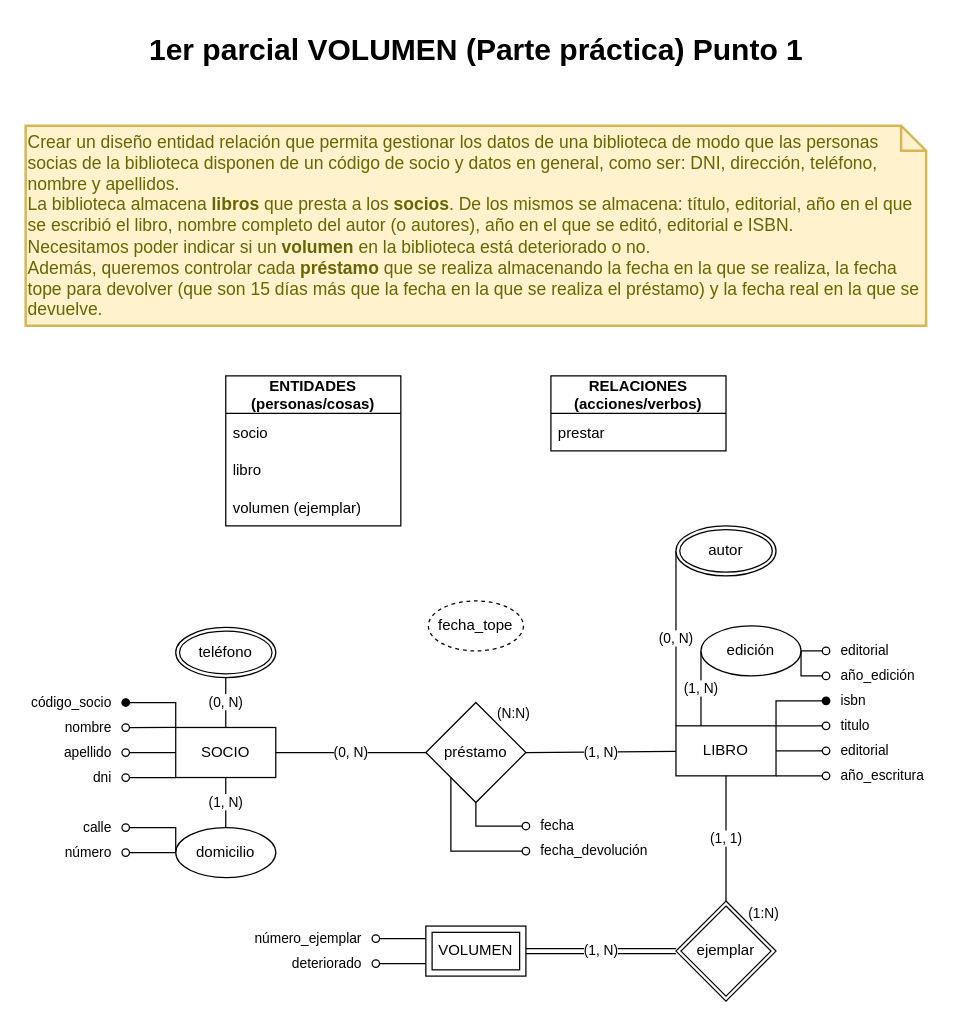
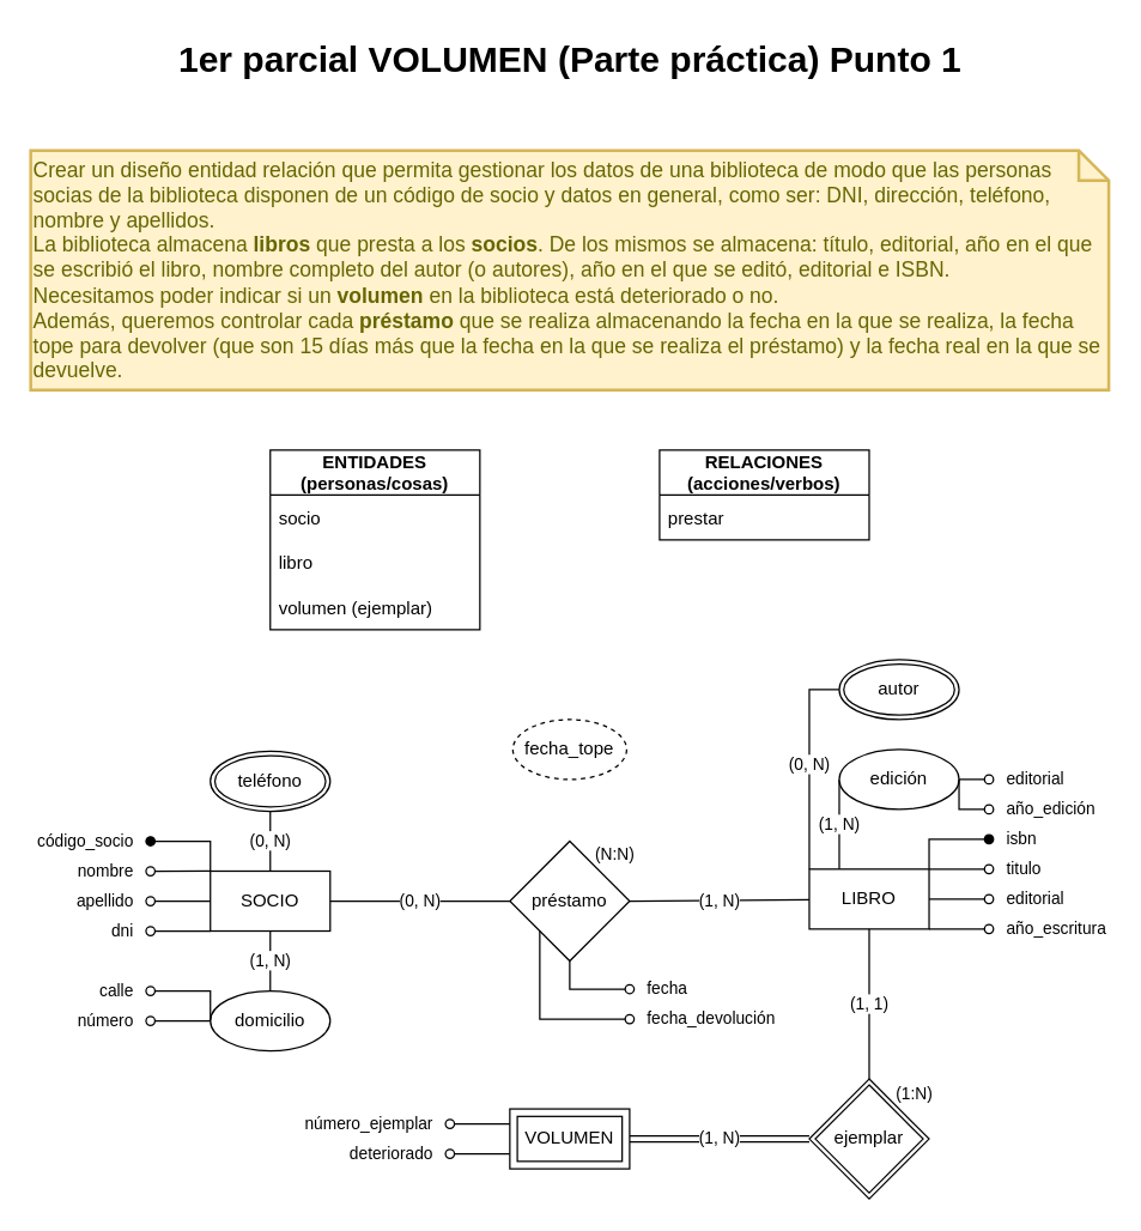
  <mxCell id="0" />
  <mxCell id="1" parent="0" />
  <mxCell id="2" value="&lt;div&gt;Crear un diseño entidad relación que permita gestionar los datos de una biblioteca de modo que las personas socias de la biblioteca disponen de un código de socio y datos en general, como ser: DNI, dirección, teléfono, nombre y apellidos.&lt;/div&gt;&lt;div&gt;La biblioteca almacena &lt;b&gt;libros &lt;/b&gt;que presta a los &lt;b&gt;socios&lt;/b&gt;. De los mismos se almacena: título, editorial, año en el que se escribió el libro, nombre completo del autor (o autores), año en el que se editó, editorial e ISBN.&lt;/div&gt;&lt;div&gt;Necesitamos poder indicar si un &lt;b&gt;volumen &lt;/b&gt;en la biblioteca está deteriorado o no.&lt;/div&gt;&lt;div&gt;Además, queremos controlar cada &lt;b&gt;préstamo &lt;/b&gt;que se realiza almacenando la fecha en la que se realiza, la fecha tope para devolver (que son 15 días más que la fecha en la que se realiza el préstamo) y la fecha real en la que se devuelve.&lt;/div&gt;" style="shape=note;strokeWidth=2;fontSize=14;size=20;whiteSpace=wrap;html=1;fillColor=#fff2cc;strokeColor=#d6b656;fontColor=#666600;align=left;" parent="1" vertex="1"><mxGeometry x="20" y="100" width="720" height="160" as="geometry" /></mxCell>
  <mxCell id="3" value="1er parcial VOLUMEN (Parte práctica) Punto 1" style="text;strokeColor=none;fillColor=none;html=1;fontSize=24;fontStyle=1;verticalAlign=middle;align=center;" parent="1" vertex="1"><mxGeometry x="20" y="20" width="720" height="40" as="geometry" /></mxCell>
  <mxCell id="4" value="ENTIDADES&#10;(personas/cosas)" style="swimlane;fontStyle=1;childLayout=stackLayout;horizontal=1;startSize=30;horizontalStack=0;resizeParent=1;resizeParentMax=0;resizeLast=0;collapsible=1;marginBottom=0;" parent="1" vertex="1"><mxGeometry x="180" y="300" width="140" height="120" as="geometry"><mxRectangle x="40" y="240" width="50" height="30" as="alternateBounds" /></mxGeometry></mxCell>
  <mxCell id="5" value="socio" style="text;strokeColor=none;fillColor=none;align=left;verticalAlign=middle;spacingLeft=4;spacingRight=4;overflow=hidden;points=[[0,0.5],[1,0.5]];portConstraint=eastwest;rotatable=0;" parent="4" vertex="1"><mxGeometry y="30" width="140" height="30" as="geometry" /></mxCell>
  <mxCell id="6" value="libro" style="text;strokeColor=none;fillColor=none;align=left;verticalAlign=middle;spacingLeft=4;spacingRight=4;overflow=hidden;points=[[0,0.5],[1,0.5]];portConstraint=eastwest;rotatable=0;" parent="4" vertex="1"><mxGeometry y="60" width="140" height="30" as="geometry" /></mxCell>
  <mxCell id="7" value="volumen (ejemplar)" style="text;strokeColor=none;fillColor=none;align=left;verticalAlign=middle;spacingLeft=4;spacingRight=4;overflow=hidden;points=[[0,0.5],[1,0.5]];portConstraint=eastwest;rotatable=0;" parent="4" vertex="1"><mxGeometry y="90" width="140" height="30" as="geometry" /></mxCell>
  <mxCell id="8" value="RELACIONES&#10;(acciones/verbos)" style="swimlane;fontStyle=1;childLayout=stackLayout;horizontal=1;startSize=30;horizontalStack=0;resizeParent=1;resizeParentMax=0;resizeLast=0;collapsible=1;marginBottom=0;" parent="1" vertex="1"><mxGeometry x="440" y="300" width="140" height="60" as="geometry"><mxRectangle x="40" y="240" width="50" height="30" as="alternateBounds" /></mxGeometry></mxCell>
  <mxCell id="9" value="prestar" style="text;strokeColor=none;fillColor=none;align=left;verticalAlign=middle;spacingLeft=4;spacingRight=4;overflow=hidden;points=[[0,0.5],[1,0.5]];portConstraint=eastwest;rotatable=0;" parent="8" vertex="1"><mxGeometry y="30" width="140" height="30" as="geometry" /></mxCell>
  <mxCell id="10" value="código_socio" style="rounded=0;orthogonalLoop=1;jettySize=auto;html=1;exitX=0;exitY=0;exitDx=0;exitDy=0;startArrow=none;startFill=0;endArrow=oval;endFill=1;labelPosition=center;verticalLabelPosition=middle;align=right;verticalAlign=middle;" parent="1" source="13" edge="1"><mxGeometry x="1" y="-10" relative="1" as="geometry"><mxPoint x="100" y="561.25" as="targetPoint" /><mxPoint x="-10" y="10" as="offset" /><Array as="points"><mxPoint x="140" y="561.25" /></Array></mxGeometry></mxCell>
  <mxCell id="11" value="nombre" style="edgeStyle=none;rounded=0;orthogonalLoop=1;jettySize=auto;html=1;exitX=0;exitY=0;exitDx=0;exitDy=0;startArrow=none;startFill=0;endArrow=oval;endFill=0;labelPosition=center;verticalLabelPosition=middle;align=right;verticalAlign=middle;" parent="1" source="13" edge="1"><mxGeometry x="1" y="-10" relative="1" as="geometry"><mxPoint x="100" y="581.25" as="targetPoint" /><mxPoint x="-10" y="10" as="offset" /></mxGeometry></mxCell>
  <mxCell id="12" value="(0, N)" style="edgeStyle=none;rounded=0;orthogonalLoop=1;jettySize=auto;html=1;entryX=0;entryY=0.5;entryDx=0;entryDy=0;endArrow=none;endFill=0;" parent="1" source="13" target="36" edge="1"><mxGeometry relative="1" as="geometry" /></mxCell>
  <mxCell id="13" value="SOCIO" style="whiteSpace=wrap;html=1;align=center;" parent="1" vertex="1"><mxGeometry x="140" y="581.21" width="80" height="40" as="geometry" /></mxCell>
  <mxCell id="14" value="(0, N)" style="rounded=1;sketch=0;orthogonalLoop=1;jettySize=auto;html=1;endArrow=none;endFill=0;exitX=0.5;exitY=1;exitDx=0;exitDy=0;" parent="1" source="15" edge="1"><mxGeometry relative="1" as="geometry"><mxPoint x="160" y="661.21" as="sourcePoint" /><mxPoint x="180" y="581.29" as="targetPoint" /></mxGeometry></mxCell>
  <mxCell id="15" value="teléfono" style="ellipse;shape=doubleEllipse;margin=3;whiteSpace=wrap;html=1;align=center;rounded=0;sketch=0;noLabel=0;comic=0;metaEdit=0;backgroundOutline=0;movableLabel=0;" parent="1" vertex="1"><mxGeometry x="140" y="501.25" width="80" height="40" as="geometry" /></mxCell>
  <mxCell id="16" value="apellido" style="edgeStyle=none;rounded=0;orthogonalLoop=1;jettySize=auto;html=1;exitX=0;exitY=0.5;exitDx=0;exitDy=0;startArrow=none;startFill=0;endArrow=oval;endFill=0;labelPosition=center;verticalLabelPosition=middle;align=right;verticalAlign=middle;" parent="1" source="13" edge="1"><mxGeometry x="1" y="-10" relative="1" as="geometry"><mxPoint x="100" y="601.25" as="targetPoint" /><mxPoint x="-10" y="10" as="offset" /><mxPoint x="150" y="591.21" as="sourcePoint" /></mxGeometry></mxCell>
  <mxCell id="17" value="dni" style="edgeStyle=none;rounded=0;orthogonalLoop=1;jettySize=auto;html=1;exitX=0;exitY=1;exitDx=0;exitDy=0;startArrow=none;startFill=0;endArrow=oval;endFill=0;labelPosition=center;verticalLabelPosition=middle;align=right;verticalAlign=middle;" parent="1" source="13" edge="1"><mxGeometry x="1" y="-10" relative="1" as="geometry"><mxPoint x="100" y="621.25" as="targetPoint" /><mxPoint x="-10" y="10" as="offset" /><mxPoint x="150" y="611.21" as="sourcePoint" /></mxGeometry></mxCell>
  <mxCell id="18" value="(1, N)" style="edgeStyle=none;rounded=0;orthogonalLoop=1;jettySize=auto;html=1;endArrow=none;endFill=0;exitX=0.5;exitY=0;exitDx=0;exitDy=0;entryX=0.5;entryY=1;entryDx=0;entryDy=0;" parent="1" source="19" target="13" edge="1"><mxGeometry relative="1" as="geometry"><mxPoint x="210" y="641.29" as="targetPoint" /></mxGeometry></mxCell>
  <mxCell id="19" value="domicilio" style="ellipse;whiteSpace=wrap;html=1;align=center;comic=0;sketch=0;" parent="1" vertex="1"><mxGeometry x="140" y="661.25" width="80" height="40" as="geometry" /></mxCell>
  <mxCell id="20" value="calle" style="rounded=0;sketch=0;orthogonalLoop=1;jettySize=auto;html=1;exitX=0;exitY=0.5;exitDx=0;exitDy=0;endArrow=oval;endFill=0;align=right;labelPosition=center;verticalLabelPosition=middle;verticalAlign=middle;" parent="1" source="19" edge="1"><mxGeometry x="1" y="10" relative="1" as="geometry"><mxPoint x="100" y="661.25" as="targetPoint" /><mxPoint x="-10" y="-10" as="offset" /><mxPoint x="230" y="631.21" as="sourcePoint" /><Array as="points"><mxPoint x="140" y="661.25" /></Array></mxGeometry></mxCell>
  <mxCell id="21" value="número" style="rounded=1;sketch=0;orthogonalLoop=1;jettySize=auto;html=1;exitX=0;exitY=0.5;exitDx=0;exitDy=0;endArrow=oval;endFill=0;align=right;labelPosition=center;verticalLabelPosition=middle;verticalAlign=middle;" parent="1" source="19" edge="1"><mxGeometry x="1" y="10" relative="1" as="geometry"><mxPoint x="100" y="681.25" as="targetPoint" /><mxPoint x="-10" y="-10" as="offset" /><mxPoint x="240" y="641.21" as="sourcePoint" /></mxGeometry></mxCell>
  <mxCell id="22" value="isbn" style="rounded=0;orthogonalLoop=1;jettySize=auto;html=1;exitX=1;exitY=0;exitDx=0;exitDy=0;startArrow=none;startFill=0;endArrow=oval;endFill=1;labelPosition=center;verticalLabelPosition=middle;align=left;verticalAlign=middle;" parent="1" source="27" edge="1"><mxGeometry x="1" y="10" relative="1" as="geometry"><mxPoint x="660" y="559.92" as="targetPoint" /><mxPoint x="10" y="10" as="offset" /><Array as="points"><mxPoint x="620" y="559.92" /></Array></mxGeometry></mxCell>
  <mxCell id="23" value="año_escritura" style="rounded=1;sketch=0;orthogonalLoop=1;jettySize=auto;html=1;exitX=1;exitY=1;exitDx=0;exitDy=0;endArrow=oval;endFill=0;align=left;labelPosition=center;verticalLabelPosition=middle;verticalAlign=middle;" parent="1" source="27" edge="1"><mxGeometry x="1" y="10" relative="1" as="geometry"><mxPoint x="660" y="619.88" as="targetPoint" /><mxPoint x="10" y="10" as="offset" /></mxGeometry></mxCell>
  <mxCell id="24" value="editorial" style="rounded=1;sketch=0;orthogonalLoop=1;jettySize=auto;html=1;exitX=1;exitY=0.5;exitDx=0;exitDy=0;endArrow=oval;endFill=0;align=left;labelPosition=center;verticalLabelPosition=middle;verticalAlign=middle;" parent="1" source="27" edge="1"><mxGeometry x="1" y="10" relative="1" as="geometry"><mxPoint x="660" y="599.88" as="targetPoint" /><mxPoint x="10" y="10" as="offset" /></mxGeometry></mxCell>
  <mxCell id="25" value="titulo" style="rounded=1;sketch=0;orthogonalLoop=1;jettySize=auto;html=1;exitX=1;exitY=0;exitDx=0;exitDy=0;endArrow=oval;endFill=0;align=left;labelPosition=center;verticalLabelPosition=middle;verticalAlign=middle;" parent="1" source="27" edge="1"><mxGeometry x="1" y="10" relative="1" as="geometry"><mxPoint x="660" y="579.88" as="targetPoint" /><mxPoint x="10" y="10" as="offset" /></mxGeometry></mxCell>
  <mxCell id="26" value="(1, N)" style="edgeStyle=none;rounded=0;orthogonalLoop=1;jettySize=auto;html=1;entryX=1;entryY=0.5;entryDx=0;entryDy=0;endArrow=none;endFill=0;" parent="1" source="27" target="36" edge="1"><mxGeometry relative="1" as="geometry" /></mxCell>
  <mxCell id="27" value="LIBRO" style="whiteSpace=wrap;html=1;align=center;" parent="1" vertex="1"><mxGeometry x="540" y="579.88" width="80" height="40" as="geometry" /></mxCell>
  <mxCell id="28" value="(1, N)" style="rounded=0;orthogonalLoop=1;jettySize=auto;html=1;endArrow=none;endFill=0;entryX=0.25;entryY=0;entryDx=0;entryDy=0;exitX=0;exitY=0.5;exitDx=0;exitDy=0;" parent="1" source="29" target="27" edge="1"><mxGeometry relative="1" as="geometry"><mxPoint x="580" y="620" as="targetPoint" /></mxGeometry></mxCell>
  <mxCell id="29" value="edición" style="ellipse;whiteSpace=wrap;html=1;align=center;comic=0;sketch=0;" parent="1" vertex="1"><mxGeometry x="560" y="499.96" width="80" height="40" as="geometry" /></mxCell>
  <mxCell id="30" value="editorial" style="rounded=0;sketch=0;orthogonalLoop=1;jettySize=auto;html=1;exitX=1;exitY=0.5;exitDx=0;exitDy=0;endArrow=oval;endFill=0;align=left;labelPosition=center;verticalLabelPosition=middle;verticalAlign=middle;" parent="1" source="29" edge="1"><mxGeometry x="1" y="10" relative="1" as="geometry"><mxPoint x="660" y="520" as="targetPoint" /><mxPoint x="10" y="10" as="offset" /><mxPoint x="650" y="469.92" as="sourcePoint" /></mxGeometry></mxCell>
  <mxCell id="31" value="año_edición" style="rounded=0;sketch=0;orthogonalLoop=1;jettySize=auto;html=1;exitX=1;exitY=0.5;exitDx=0;exitDy=0;endArrow=oval;endFill=0;align=left;labelPosition=center;verticalLabelPosition=middle;verticalAlign=middle;" parent="1" source="29" edge="1"><mxGeometry x="1" y="10" relative="1" as="geometry"><mxPoint x="660" y="540" as="targetPoint" /><mxPoint x="10" y="10" as="offset" /><mxPoint x="660" y="479.92" as="sourcePoint" /><Array as="points"><mxPoint x="640" y="540" /></Array></mxGeometry></mxCell>
  <mxCell id="32" value="(0, N)" style="rounded=0;sketch=0;orthogonalLoop=1;jettySize=auto;html=1;endArrow=none;endFill=0;exitX=0;exitY=0.5;exitDx=0;exitDy=0;entryX=0;entryY=0;entryDx=0;entryDy=0;" parent="1" source="33" target="27" edge="1"><mxGeometry relative="1" as="geometry"><mxPoint x="560" y="639.9" as="sourcePoint" /><mxPoint x="600" y="560" as="targetPoint" /><Array as="points"><mxPoint x="540" y="460" /></Array></mxGeometry></mxCell>
- <mxCell id="33" value="autor" style="ellipse;shape=doubleEllipse;margin=3;whiteSpace=wrap;html=1;align=center;rounded=0;sketch=0;noLabel=0;comic=0;metaEdit=0;backgroundOutline=0;movableLabel=0;" parent="1" vertex="1"><mxGeometry x="540" y="420" width="80" height="40" as="geometry" /></mxCell>
+ <mxCell id="33" value="autor" style="ellipse;shape=doubleEllipse;margin=3;whiteSpace=wrap;html=1;align=center;rounded=0;sketch=0;noLabel=0;comic=0;metaEdit=0;backgroundOutline=0;movableLabel=0;" parent="1" vertex="1"><mxGeometry x="560" y="440" width="80" height="40" as="geometry" /></mxCell>
  <mxCell id="34" value="fecha" style="edgeStyle=none;rounded=0;orthogonalLoop=1;jettySize=auto;html=1;endArrow=oval;endFill=0;exitX=0.5;exitY=1;exitDx=0;exitDy=0;align=left;" edge="1" parent="1" source="36"><mxGeometry x="1" y="10" relative="1" as="geometry"><mxPoint x="420" y="660" as="targetPoint" /><Array as="points"><mxPoint x="380" y="660" /></Array><mxPoint x="10" y="10" as="offset" /></mxGeometry></mxCell>
  <mxCell id="35" value="(N:N)" style="edgeStyle=none;rounded=0;orthogonalLoop=1;jettySize=auto;html=1;exitX=1;exitY=0;exitDx=0;exitDy=0;endArrow=none;endFill=0;strokeColor=#FFFFFF;" edge="1" parent="1" source="36"><mxGeometry relative="1" as="geometry"><mxPoint x="420" y="560" as="targetPoint" /></mxGeometry></mxCell>
  <mxCell id="36" value="préstamo" style="shape=rhombus;perimeter=rhombusPerimeter;whiteSpace=wrap;html=1;align=center;" parent="1" vertex="1"><mxGeometry x="340" y="561.21" width="80" height="80" as="geometry" /></mxCell>
  <mxCell id="37" value="deteriorado" style="rounded=0;orthogonalLoop=1;jettySize=auto;html=1;endArrow=oval;endFill=0;align=right;labelPosition=center;verticalLabelPosition=middle;verticalAlign=middle;exitX=0;exitY=0.75;exitDx=0;exitDy=0;" parent="1" source="40" edge="1"><mxGeometry x="1" y="10" relative="1" as="geometry"><mxPoint x="300" y="770" as="targetPoint" /><mxPoint x="-10" y="-10" as="offset" /><mxPoint x="340" y="810" as="sourcePoint" /></mxGeometry></mxCell>
  <mxCell id="38" value="(1, 1)" style="rounded=0;orthogonalLoop=1;jettySize=auto;html=1;entryX=0.5;entryY=1;entryDx=0;entryDy=0;endArrow=none;endFill=0;exitX=0.5;exitY=0;exitDx=0;exitDy=0;" parent="1" source="44" target="27" edge="1"><mxGeometry relative="1" as="geometry"><mxPoint x="580" y="720" as="sourcePoint" /></mxGeometry></mxCell>
  <mxCell id="39" value="(1, N)" style="rounded=0;orthogonalLoop=1;jettySize=auto;html=1;endArrow=none;endFill=0;entryX=1;entryY=0.5;entryDx=0;entryDy=0;shape=link;exitX=0;exitY=0.5;exitDx=0;exitDy=0;" parent="1" source="44" target="40" edge="1"><mxGeometry relative="1" as="geometry"><mxPoint x="540" y="760" as="sourcePoint" /><mxPoint x="430" y="790" as="targetPoint" /></mxGeometry></mxCell>
  <mxCell id="40" value="VOLUMEN" style="shape=ext;margin=3;double=1;whiteSpace=wrap;html=1;align=center;" vertex="1" parent="1"><mxGeometry x="340" y="740" width="80" height="40" as="geometry" /></mxCell>
  <mxCell id="41" value="número_ejemplar" style="rounded=0;orthogonalLoop=1;jettySize=auto;html=1;endArrow=oval;endFill=0;align=right;labelPosition=center;verticalLabelPosition=middle;verticalAlign=middle;exitX=0;exitY=0.25;exitDx=0;exitDy=0;" edge="1" parent="1" source="40"><mxGeometry x="1" y="10" relative="1" as="geometry"><mxPoint x="300" y="750" as="targetPoint" /><mxPoint x="-10" y="-10" as="offset" /><mxPoint x="350" y="780" as="sourcePoint" /></mxGeometry></mxCell>
  <mxCell id="42" style="edgeStyle=none;rounded=0;orthogonalLoop=1;jettySize=auto;html=1;exitX=1;exitY=0;exitDx=0;exitDy=0;endArrow=none;endFill=0;strokeColor=#FFFFFF;" edge="1" parent="1" source="44" target="44"><mxGeometry relative="1" as="geometry"><mxPoint x="640" y="730" as="targetPoint" /></mxGeometry></mxCell>
  <mxCell id="43" value="(1:N)" style="edgeStyle=none;rounded=0;orthogonalLoop=1;jettySize=auto;html=1;exitX=1;exitY=0;exitDx=0;exitDy=0;endArrow=none;endFill=0;strokeColor=#FFFFFF;" edge="1" parent="1" source="44"><mxGeometry relative="1" as="geometry"><mxPoint x="620" y="720" as="targetPoint" /></mxGeometry></mxCell>
  <mxCell id="44" value="ejemplar" style="shape=rhombus;double=1;perimeter=rhombusPerimeter;whiteSpace=wrap;html=1;align=center;" vertex="1" parent="1"><mxGeometry x="540" y="720" width="80" height="80" as="geometry" /></mxCell>
  <mxCell id="45" value="fecha_tope" style="ellipse;whiteSpace=wrap;html=1;align=center;dashed=1;" vertex="1" parent="1"><mxGeometry x="342" y="480" width="76" height="40" as="geometry" /></mxCell>
  <mxCell id="46" value="fecha_devolución" style="edgeStyle=none;rounded=0;orthogonalLoop=1;jettySize=auto;html=1;endArrow=oval;endFill=0;exitX=0;exitY=1;exitDx=0;exitDy=0;align=left;" edge="1" parent="1" source="36"><mxGeometry x="1" y="10" relative="1" as="geometry"><mxPoint x="420" y="680" as="targetPoint" /><mxPoint x="390" y="651.21" as="sourcePoint" /><Array as="points"><mxPoint x="360" y="680" /></Array><mxPoint x="10" y="10" as="offset" /></mxGeometry></mxCell>
